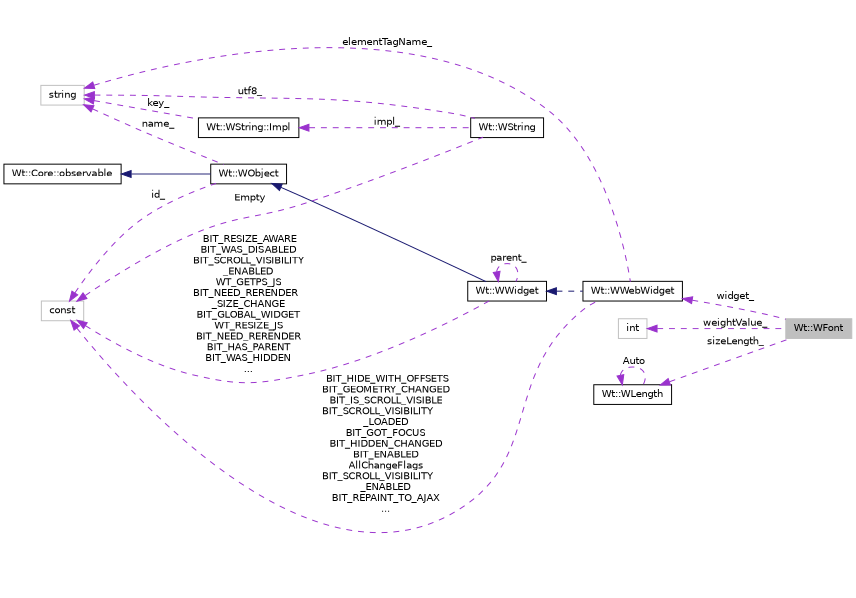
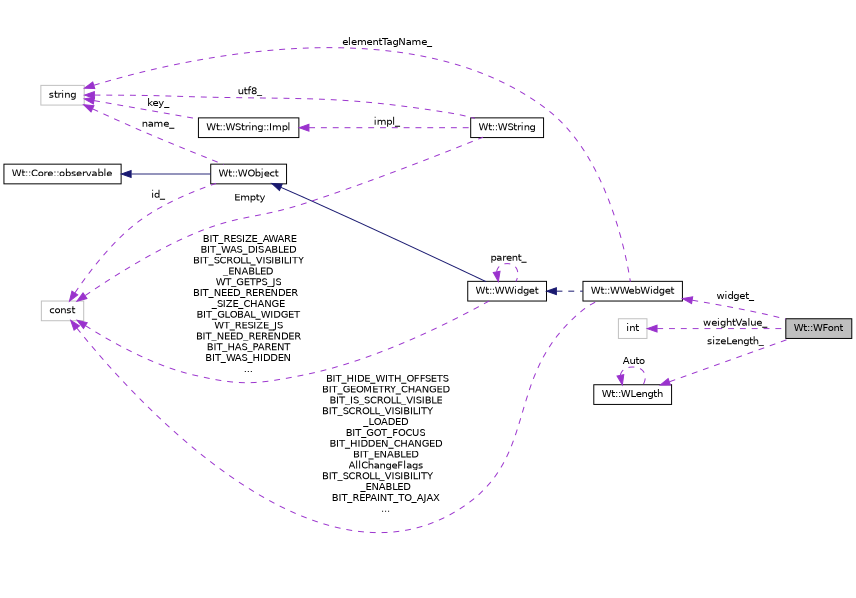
  digraph {
    rankdir=LR
    node [color=black fillcolor=white fontname=Helvetica fontsize=10 shape=record style=filled]
    edge [color=darkorchid3 dir=back fontname=Helvetica fontsize=10 labelfontname=Helvetica labelfontsize=10 style=dashed]
-   n1 [color=grey75 fillcolor=grey75 fontcolor=black height=0.2 label="Wt::WFont" width=0.4]
+   n1 [fillcolor=grey75 fontcolor=black height=0.2 label="Wt::WFont" width=0.4]
    n2 [height=0.2 label="Wt::WString" width=0.4]
    n3 [height=0.2 label="Wt::WString::Impl" width=0.4]
    n4 [color=grey75 height=0.2 label=string width=0.4]
    n5 [height=0.2 label="Wt::WWebWidget" width=0.4]
    n6 [height=0.2 label="Wt::WObject" width=0.4]
    n7 [height=0.2 label="Wt::WWidget" width=0.4]
    n8 [color=grey75 height=0.2 label=const width=0.4]
    n9 [color=grey75 height=0.2 label=int width=0.4]
    n10 [height=0.2 label="Wt::Core::observable" width=0.4]
    n11 [height=0.2 label="Wt::WLength" width=0.4]
    n3 -> n2 [label=" impl_"]
    n4 -> n2 [label=" utf8_"]
    n4 -> n3 [label=" key_"]
    n4 -> n5 [label=" elementTagName_"]
    n4 -> n6 [label=" name_"]
    n5 -> n1 [label=" widget_"]
    n6 -> n7 [color=midnightblue style=solid]
    n7 -> n5 [color=midnightblue]
    n7 -> n7 [label=" parent_"]
    n8 -> n2 [label=" Empty"]
    n8 -> n5 [label=" BIT_HIDE_WITH_OFFSETS\nBIT_GEOMETRY_CHANGED\nBIT_IS_SCROLL_VISIBLE\nBIT_SCROLL_VISIBILITY\l_LOADED\nBIT_GOT_FOCUS\nBIT_HIDDEN_CHANGED\nBIT_ENABLED\nAllChangeFlags\nBIT_SCROLL_VISIBILITY\l_ENABLED\nBIT_REPAINT_TO_AJAX\n..."]
    n8 -> n6 [label=" id_"]
    n8 -> n7 [label=" BIT_RESIZE_AWARE\nBIT_WAS_DISABLED\nBIT_SCROLL_VISIBILITY\l_ENABLED\nWT_GETPS_JS\nBIT_NEED_RERENDER\l_SIZE_CHANGE\nBIT_GLOBAL_WIDGET\nWT_RESIZE_JS\nBIT_NEED_RERENDER\nBIT_HAS_PARENT\nBIT_WAS_HIDDEN\n..."]
    n9 -> n1 [label=" weightValue_"]
    n10 -> n6 [color=midnightblue style=solid]
    n11 -> n1 [label=" sizeLength_"]
    n11 -> n11 [label=" Auto"]
  }
